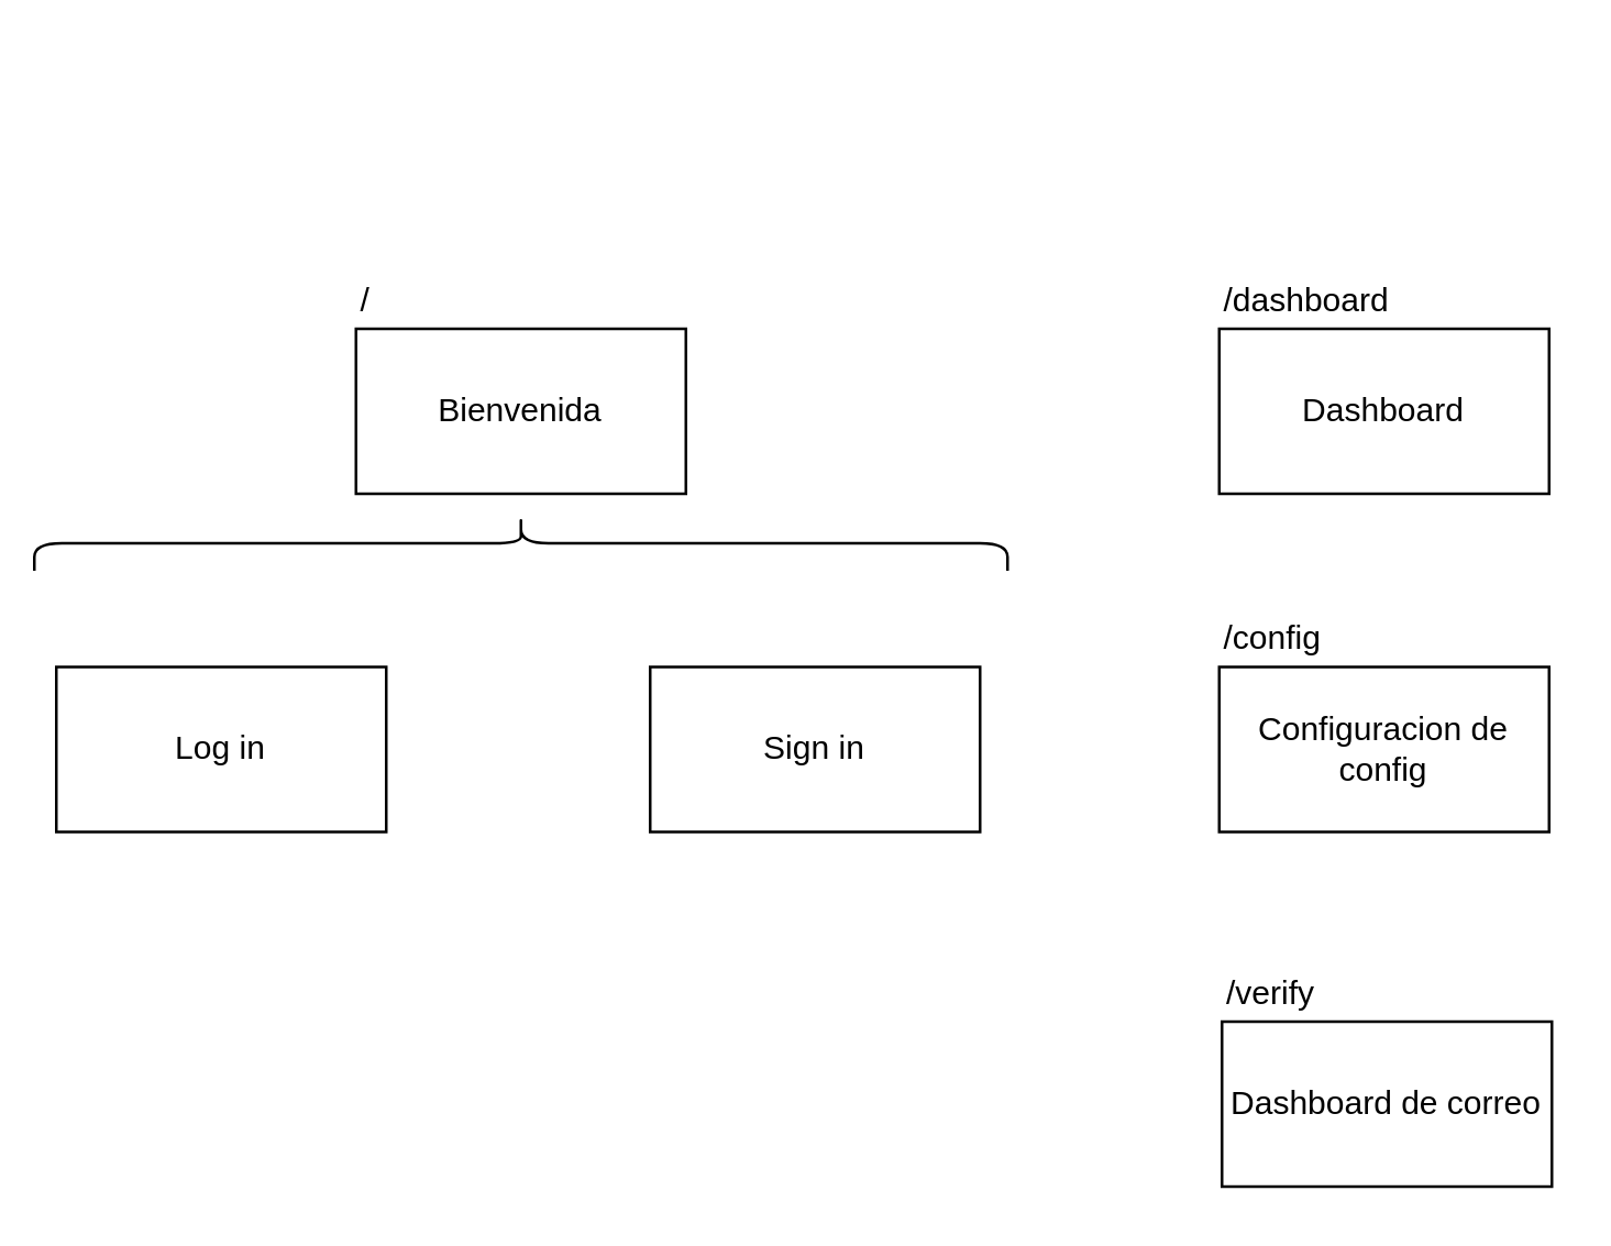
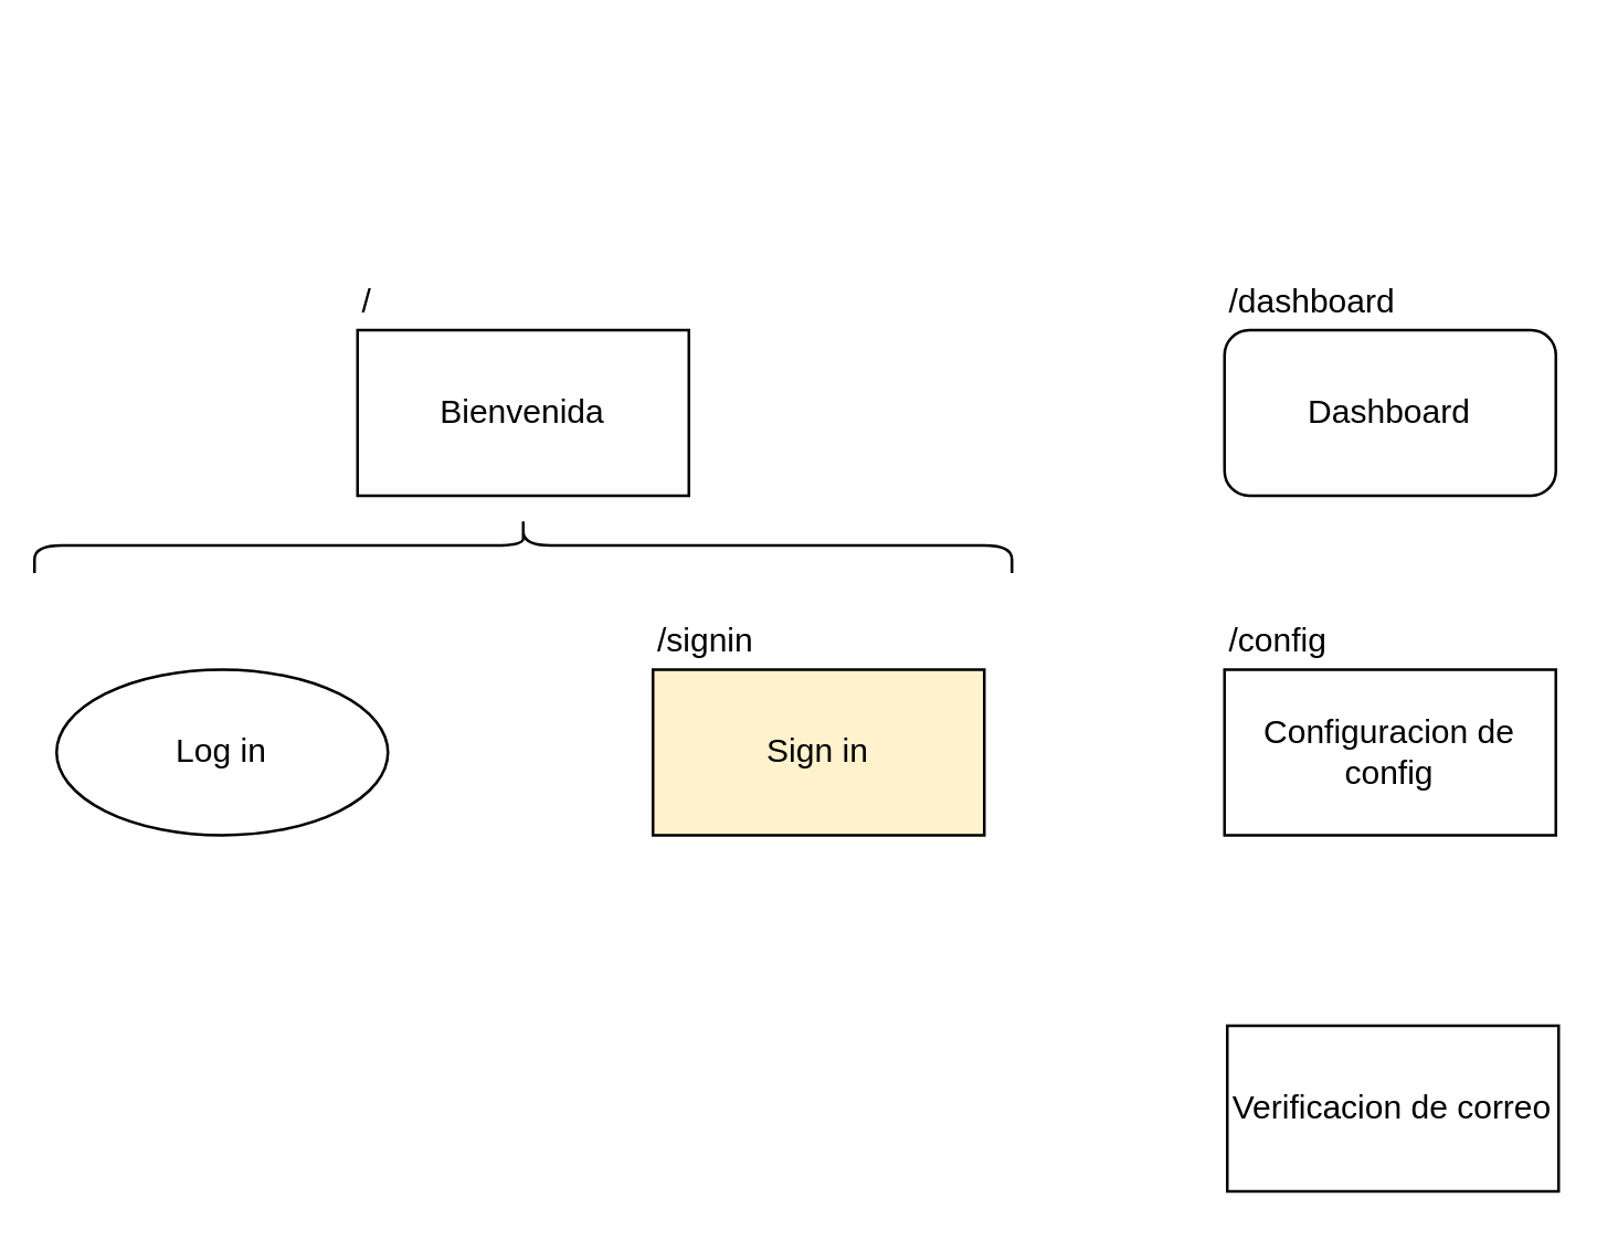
  <mxCell id="0" />
  <mxCell id="1" parent="0" />
  <mxCell id="2" value="" style="group" vertex="1" connectable="0" parent="1"><mxGeometry x="129" y="99" width="120" height="80" as="geometry" /></mxCell>
  <mxCell id="3" value="Bienvenida" style="rounded=0;whiteSpace=wrap;html=1;" vertex="1" parent="2"><mxGeometry y="20" width="120" height="60" as="geometry" /></mxCell>
  <mxCell id="4" value="/" style="text;html=1;strokeColor=none;fillColor=none;align=left;verticalAlign=middle;whiteSpace=wrap;rounded=0;" vertex="1" parent="2"><mxGeometry width="120" height="20" as="geometry" /></mxCell>
  <mxCell id="5" value="" style="group;labelBackgroundColor=#ffffff;" vertex="1" connectable="0" parent="1"><mxGeometry x="236" y="222" width="120" height="80" as="geometry" /></mxCell>
- <mxCell id="6" value="Sign in" style="rounded=0;whiteSpace=wrap;html=1;" vertex="1" parent="5"><mxGeometry y="20" width="120" height="60" as="geometry" /></mxCell>
+ <mxCell id="6" value="Sign in" style="rounded=0;whiteSpace=wrap;html=1;fillColor=#fff2cc;" vertex="1" parent="5"><mxGeometry y="20" width="120" height="60" as="geometry" /></mxCell>
+ <mxCell id="7" value="/signin" style="text;html=1;strokeColor=none;fillColor=none;align=left;verticalAlign=middle;whiteSpace=wrap;rounded=0;" vertex="1" parent="5"><mxGeometry width="120" height="20" as="geometry" /></mxCell>
  <mxCell id="8" value="" style="group" vertex="1" connectable="0" parent="1"><mxGeometry x="443" y="99" width="120" height="80" as="geometry" /></mxCell>
- <mxCell id="9" value="Dashboard" style="rounded=0;whiteSpace=wrap;html=1;" vertex="1" parent="8"><mxGeometry y="20" width="120" height="60" as="geometry" /></mxCell>
+ <mxCell id="9" value="Dashboard" style="whiteSpace=wrap;html=1;rounded=1;" vertex="1" parent="8"><mxGeometry y="20" width="120" height="60" as="geometry" /></mxCell>
  <mxCell id="10" value="/dashboard" style="text;html=1;strokeColor=none;fillColor=none;align=left;verticalAlign=middle;whiteSpace=wrap;rounded=0;" vertex="1" parent="8"><mxGeometry width="120" height="20" as="geometry" /></mxCell>
  <mxCell id="11" value="" style="group" vertex="1" connectable="0" parent="1"><mxGeometry x="20" y="222" width="120" height="80" as="geometry" /></mxCell>
- <mxCell id="12" value="Log in" style="rounded=0;whiteSpace=wrap;html=1;" vertex="1" parent="11"><mxGeometry y="20" width="120" height="60" as="geometry" /></mxCell>
+ <mxCell id="12" value="Log in" style="ellipse;whiteSpace=wrap;html=1;" vertex="1" parent="11"><mxGeometry y="20" width="120" height="60" as="geometry" /></mxCell>
  <mxCell id="13" value="" style="shape=curlyBracket;whiteSpace=wrap;html=1;rounded=1;labelBackgroundColor=#ffffff;align=left;rotation=90;" vertex="1" parent="1"><mxGeometry x="179" y="20" width="20" height="354" as="geometry" /></mxCell>
  <mxCell id="14" value="" style="group" vertex="1" connectable="0" parent="1"><mxGeometry x="443" y="222" width="120" height="80" as="geometry" /></mxCell>
  <mxCell id="15" value="Configuracion de config" style="rounded=0;whiteSpace=wrap;html=1;" vertex="1" parent="14"><mxGeometry y="20" width="120" height="60" as="geometry" /></mxCell>
  <mxCell id="16" value="/config" style="text;html=1;strokeColor=none;fillColor=none;align=left;verticalAlign=middle;whiteSpace=wrap;rounded=0;" vertex="1" parent="14"><mxGeometry width="120" height="20" as="geometry" /></mxCell>
  <mxCell id="17" value="" style="group" vertex="1" connectable="0" parent="1"><mxGeometry x="444" y="351" width="120" height="80" as="geometry" /></mxCell>
- <mxCell id="18" value="Dashboard de correo" style="rounded=0;whiteSpace=wrap;html=1;" vertex="1" parent="17"><mxGeometry y="20" width="120" height="60" as="geometry" /></mxCell>
- <mxCell id="19" value="/verify" style="text;html=1;strokeColor=none;fillColor=none;align=left;verticalAlign=middle;whiteSpace=wrap;rounded=0;" vertex="1" parent="17"><mxGeometry width="120" height="20" as="geometry" /></mxCell>
+ <mxCell id="18" value="Verificacion de correo" style="rounded=0;whiteSpace=wrap;html=1;" vertex="1" parent="17"><mxGeometry y="20" width="120" height="60" as="geometry" /></mxCell>
